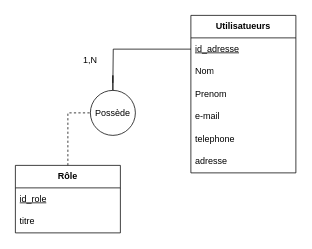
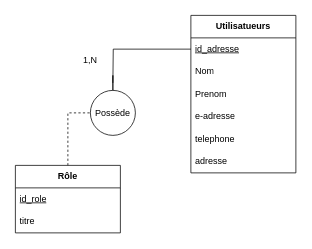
  <mxCell id="0" />
  <mxCell id="1" parent="0" />
  <mxCell id="2" value="&lt;b&gt;Utilisatueurs&lt;/b&gt;" style="swimlane;fontStyle=0;childLayout=stackLayout;horizontal=1;startSize=30;horizontalStack=0;resizeParent=1;resizeParentMax=0;resizeLast=0;collapsible=1;marginBottom=0;whiteSpace=wrap;html=1;" vertex="1" parent="1"><mxGeometry x="254" y="20" width="140" height="210" as="geometry" /></mxCell>
  <mxCell id="3" value="id_adresse" style="text;strokeColor=none;fillColor=none;align=left;verticalAlign=middle;spacingLeft=4;spacingRight=4;overflow=hidden;points=[[0,0.5],[1,0.5]];portConstraint=eastwest;rotatable=0;whiteSpace=wrap;html=1;fontStyle=4" vertex="1" parent="2"><mxGeometry y="30" width="140" height="30" as="geometry" /></mxCell>
  <mxCell id="4" value="Nom&lt;br&gt;" style="text;strokeColor=none;fillColor=none;align=left;verticalAlign=middle;spacingLeft=4;spacingRight=4;overflow=hidden;points=[[0,0.5],[1,0.5]];portConstraint=eastwest;rotatable=0;whiteSpace=wrap;html=1;" vertex="1" parent="2"><mxGeometry y="60" width="140" height="30" as="geometry" /></mxCell>
  <mxCell id="5" value="Prenom" style="text;strokeColor=none;fillColor=none;align=left;verticalAlign=middle;spacingLeft=4;spacingRight=4;overflow=hidden;points=[[0,0.5],[1,0.5]];portConstraint=eastwest;rotatable=0;whiteSpace=wrap;html=1;" vertex="1" parent="2"><mxGeometry y="90" width="140" height="30" as="geometry" /></mxCell>
- <mxCell id="6" value="e-mail" style="text;strokeColor=none;fillColor=none;align=left;verticalAlign=middle;spacingLeft=4;spacingRight=4;overflow=hidden;points=[[0,0.5],[1,0.5]];portConstraint=eastwest;rotatable=0;whiteSpace=wrap;html=1;" vertex="1" parent="2"><mxGeometry y="120" width="140" height="30" as="geometry" /></mxCell>
+ <mxCell id="6" value="e-adresse" style="text;strokeColor=none;fillColor=none;align=left;verticalAlign=middle;spacingLeft=4;spacingRight=4;overflow=hidden;points=[[0,0.5],[1,0.5]];portConstraint=eastwest;rotatable=0;whiteSpace=wrap;html=1;" vertex="1" parent="2"><mxGeometry y="120" width="140" height="30" as="geometry" /></mxCell>
  <mxCell id="7" value="telephone" style="text;strokeColor=none;fillColor=none;align=left;verticalAlign=middle;spacingLeft=4;spacingRight=4;overflow=hidden;points=[[0,0.5],[1,0.5]];portConstraint=eastwest;rotatable=0;whiteSpace=wrap;html=1;" vertex="1" parent="2"><mxGeometry y="150" width="140" height="30" as="geometry" /></mxCell>
  <mxCell id="8" value="adresse" style="text;strokeColor=none;fillColor=none;align=left;verticalAlign=middle;spacingLeft=4;spacingRight=4;overflow=hidden;points=[[0,0.5],[1,0.5]];portConstraint=eastwest;rotatable=0;whiteSpace=wrap;html=1;" vertex="1" parent="2"><mxGeometry y="180" width="140" height="30" as="geometry" /></mxCell>
  <mxCell id="9" style="edgeStyle=orthogonalEdgeStyle;rounded=0;orthogonalLoop=1;jettySize=auto;html=1;entryX=0;entryY=0.5;entryDx=0;entryDy=0;startArrow=none;startFill=0;endArrow=none;endFill=0;dashed=1;" edge="1" parent="1" source="10" target="17"><mxGeometry relative="1" as="geometry" /></mxCell>
  <mxCell id="10" value="Rôle" style="swimlane;fontStyle=1;childLayout=stackLayout;horizontal=1;startSize=30;horizontalStack=0;resizeParent=1;resizeParentMax=0;resizeLast=0;collapsible=1;marginBottom=0;whiteSpace=wrap;html=1;" vertex="1" parent="1"><mxGeometry x="20" y="220" width="140" height="90" as="geometry" /></mxCell>
  <mxCell id="11" value="id_role" style="text;strokeColor=none;fillColor=none;align=left;verticalAlign=middle;spacingLeft=4;spacingRight=4;overflow=hidden;points=[[0,0.5],[1,0.5]];portConstraint=eastwest;rotatable=0;whiteSpace=wrap;html=1;fontStyle=4" vertex="1" parent="10"><mxGeometry y="30" width="140" height="30" as="geometry" /></mxCell>
  <mxCell id="12" value="titre" style="text;strokeColor=none;fillColor=none;align=left;verticalAlign=middle;spacingLeft=4;spacingRight=4;overflow=hidden;points=[[0,0.5],[1,0.5]];portConstraint=eastwest;rotatable=0;whiteSpace=wrap;html=1;" vertex="1" parent="10"><mxGeometry y="60" width="140" height="30" as="geometry" /></mxCell>
  <mxCell id="13" value="1,N" style="text;html=1;strokeColor=none;fillColor=none;align=center;verticalAlign=middle;whiteSpace=wrap;rounded=0;" vertex="1" parent="1"><mxGeometry x="90" y="65" width="60" height="30" as="geometry" /></mxCell>
  <mxCell id="14" style="edgeStyle=orthogonalEdgeStyle;rounded=0;orthogonalLoop=1;jettySize=auto;html=1;startArrow=none;startFill=0;endArrow=none;endFill=0;" edge="1" parent="1" source="15"><mxGeometry relative="1" as="geometry"><mxPoint x="150" y="120" as="targetPoint" /></mxGeometry></mxCell>
  <mxCell id="15" value="" style="ellipse;whiteSpace=wrap;html=1;" vertex="1" parent="1"><mxGeometry x="120" y="120" width="60" height="60" as="geometry" /></mxCell>
  <mxCell id="16" style="edgeStyle=orthogonalEdgeStyle;rounded=0;orthogonalLoop=1;jettySize=auto;html=1;entryX=0;entryY=0.5;entryDx=0;entryDy=0;startArrow=none;startFill=0;endArrow=none;endFill=0;" edge="1" parent="1" target="3"><mxGeometry relative="1" as="geometry"><mxPoint x="150" y="110" as="sourcePoint" /></mxGeometry></mxCell>
  <mxCell id="17" value="Possède" style="text;html=1;strokeColor=none;fillColor=none;align=center;verticalAlign=middle;whiteSpace=wrap;rounded=0;" vertex="1" parent="1"><mxGeometry x="120" y="135" width="60" height="30" as="geometry" /></mxCell>
